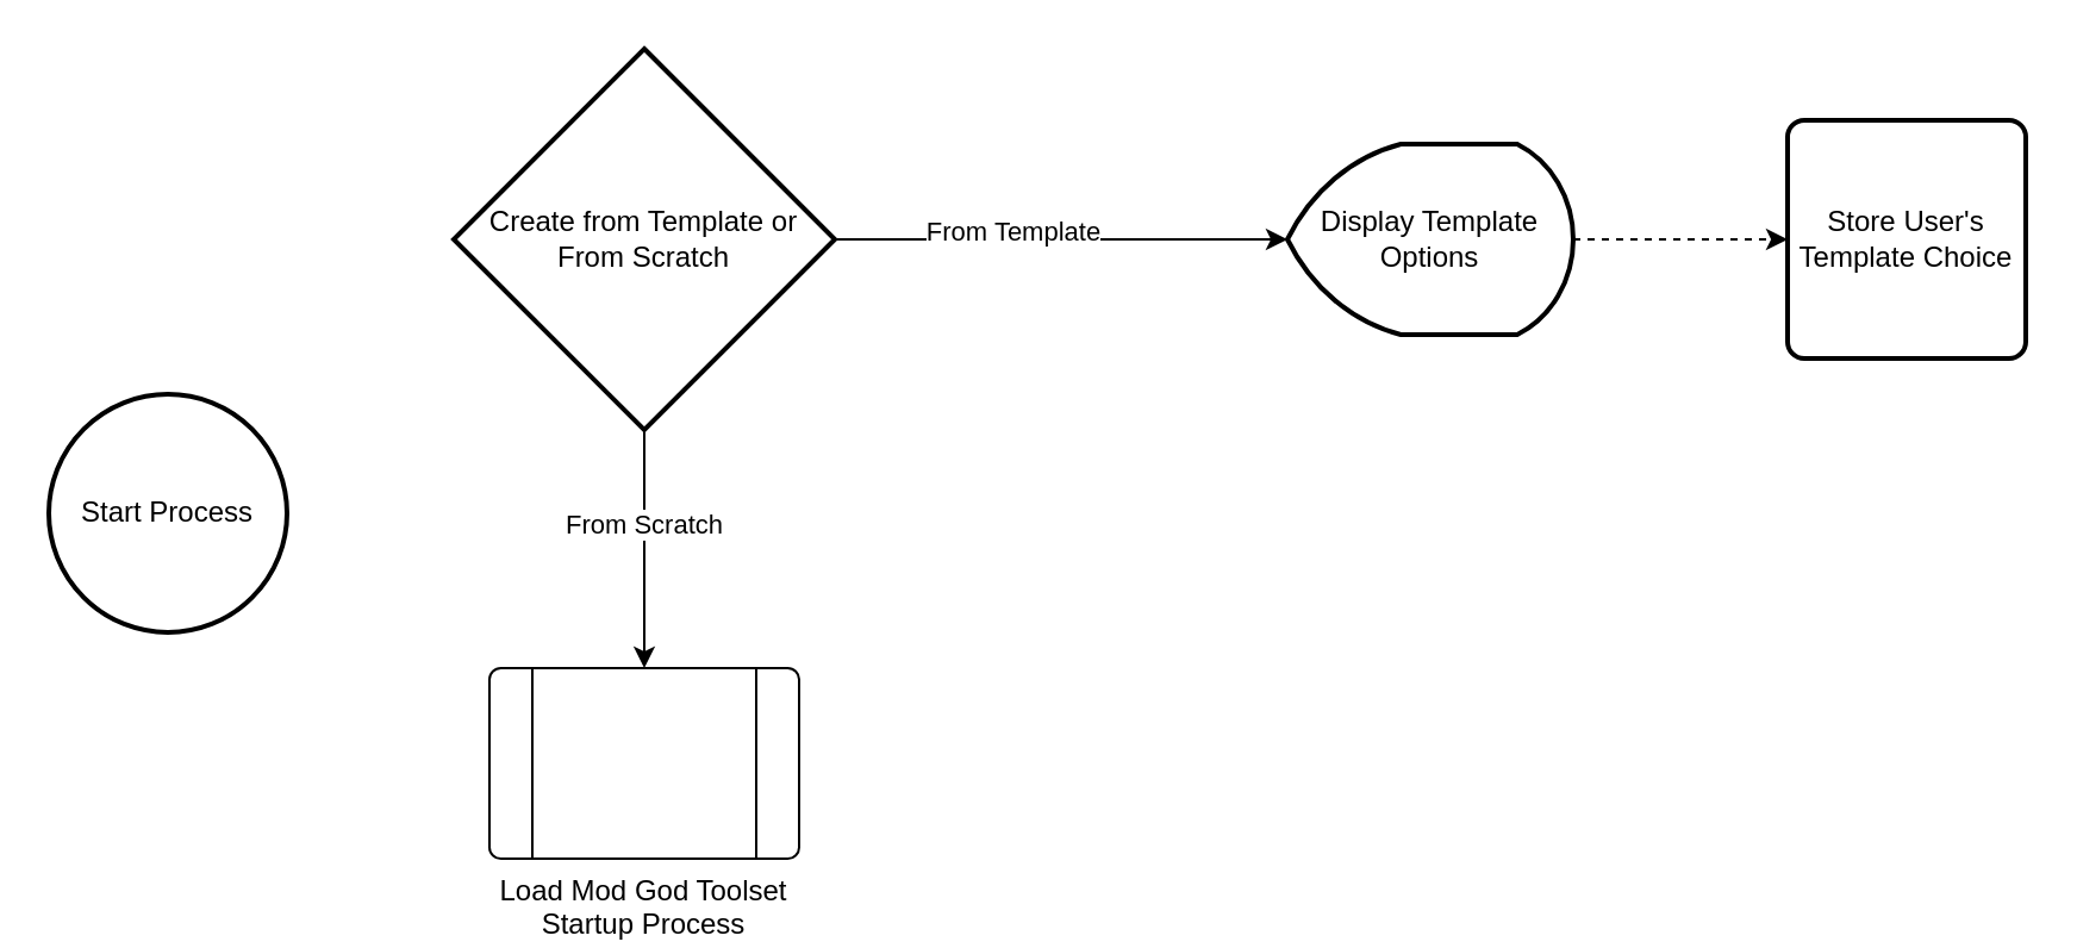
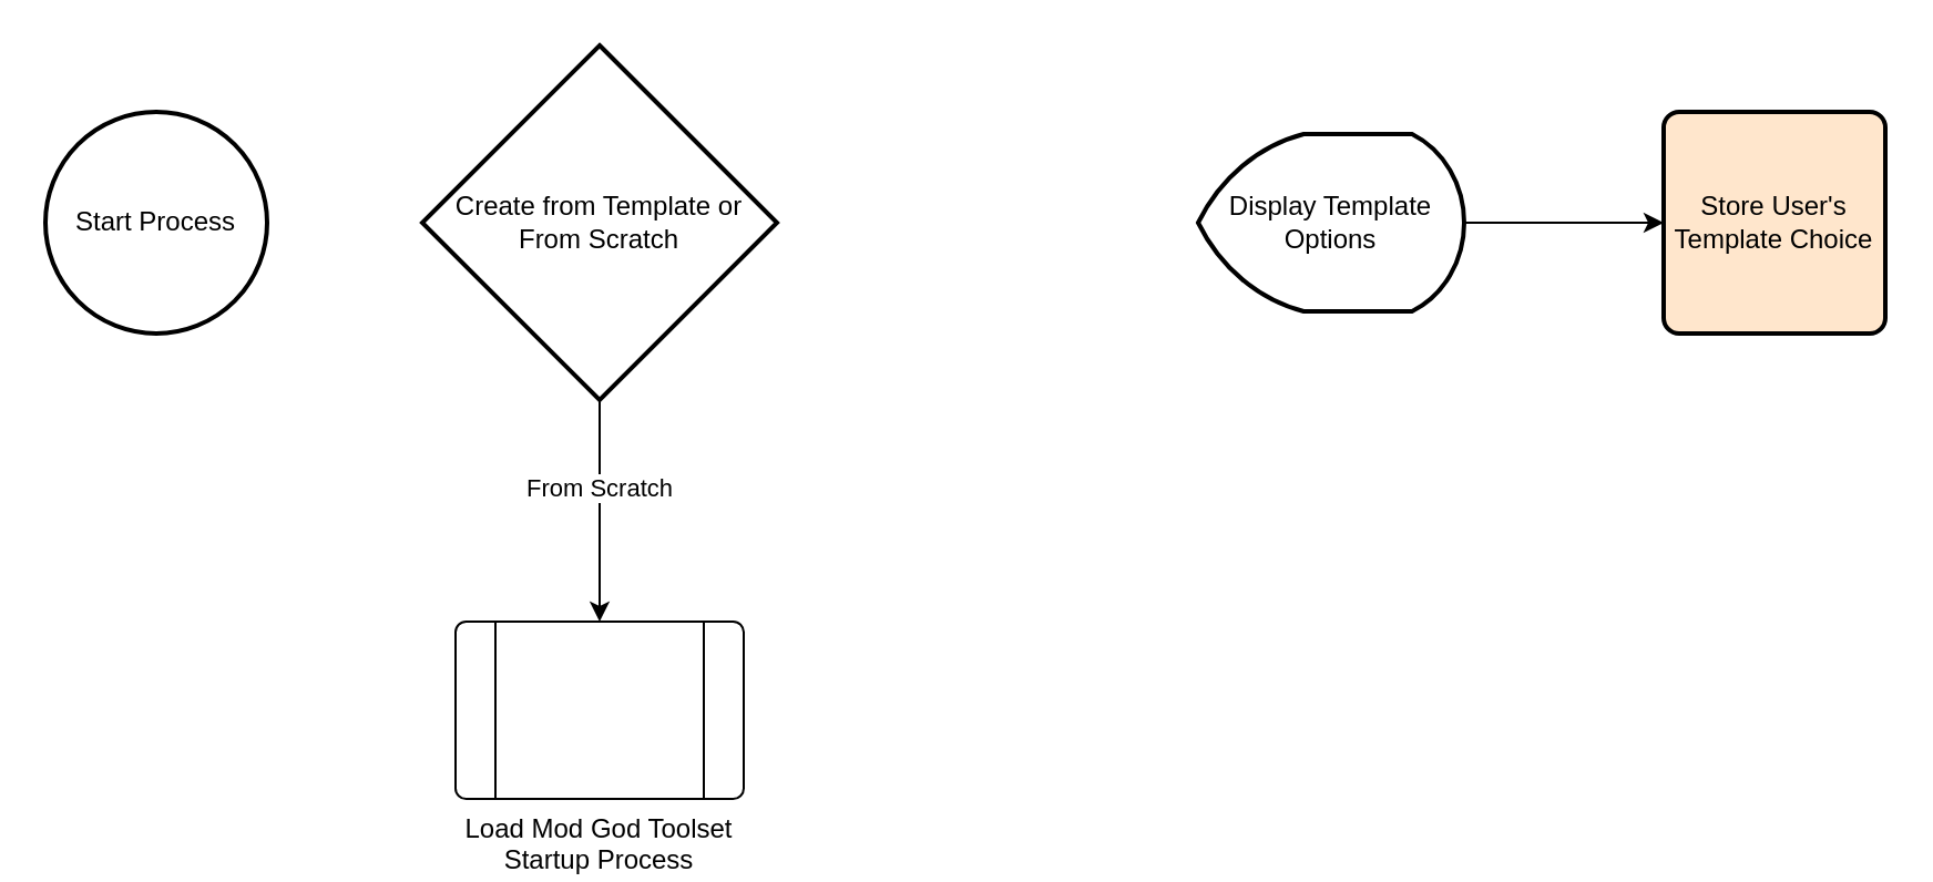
  <mxCell id="0" />
  <mxCell id="1" parent="0" />
- <mxCell id="2" value="Start Process" style="strokeWidth=2;html=1;shape=mxgraph.flowchart.start_2;whiteSpace=wrap;" parent="1" vertex="1"><mxGeometry x="20" y="165" width="100" height="100" as="geometry" /></mxCell>
- <mxCell id="3" style="edgeStyle=orthogonalEdgeStyle;rounded=0;orthogonalLoop=1;jettySize=auto;html=1;exitX=1;exitY=0.5;exitDx=0;exitDy=0;exitPerimeter=0;" parent="1" source="7" target="9" edge="1"><mxGeometry relative="1" as="geometry" /></mxCell>
- <mxCell id="4" value="From Template" style="edgeLabel;html=1;align=center;verticalAlign=middle;resizable=0;points=[];" parent="3" vertex="1" connectable="0"><mxGeometry x="-0.221" y="4" relative="1" as="geometry"><mxPoint as="offset" /></mxGeometry></mxCell>
+ <mxCell id="2" value="Start Process" style="strokeWidth=2;html=1;shape=mxgraph.flowchart.start_2;whiteSpace=wrap;" parent="1" vertex="1"><mxGeometry x="20" y="50" width="100" height="100" as="geometry" /></mxCell>
  <mxCell id="5" style="edgeStyle=orthogonalEdgeStyle;rounded=0;orthogonalLoop=1;jettySize=auto;html=1;exitX=0.5;exitY=1;exitDx=0;exitDy=0;exitPerimeter=0;entryX=0.5;entryY=0;entryDx=0;entryDy=0;" parent="1" source="7" target="11" edge="1"><mxGeometry relative="1" as="geometry" /></mxCell>
  <mxCell id="6" value="From Scratch" style="edgeLabel;html=1;align=center;verticalAlign=middle;resizable=0;points=[];" parent="5" vertex="1" connectable="0"><mxGeometry x="-0.22" y="-1" relative="1" as="geometry"><mxPoint as="offset" /></mxGeometry></mxCell>
  <mxCell id="7" value="Create from Template or&lt;br&gt;From Scratch" style="strokeWidth=2;html=1;shape=mxgraph.flowchart.decision;whiteSpace=wrap;" parent="1" vertex="1"><mxGeometry x="190" y="20" width="160" height="160" as="geometry" /></mxCell>
- <mxCell id="8" style="edgeStyle=orthogonalEdgeStyle;rounded=0;orthogonalLoop=1;jettySize=auto;html=1;entryX=0;entryY=0.5;entryDx=0;entryDy=0;dashed=1;" parent="1" source="9" target="12" edge="1"><mxGeometry relative="1" as="geometry" /></mxCell>
+ <mxCell id="8" style="edgeStyle=orthogonalEdgeStyle;rounded=0;orthogonalLoop=1;jettySize=auto;html=1;entryX=0;entryY=0.5;entryDx=0;entryDy=0;" parent="1" source="9" target="12" edge="1"><mxGeometry relative="1" as="geometry" /></mxCell>
  <mxCell id="9" value="Display Template Options" style="strokeWidth=2;html=1;shape=mxgraph.flowchart.display;whiteSpace=wrap;" parent="1" vertex="1"><mxGeometry x="540" y="60" width="120" height="80" as="geometry" /></mxCell>
  <mxCell id="10" style="edgeStyle=orthogonalEdgeStyle;rounded=0;orthogonalLoop=1;jettySize=auto;html=1;exitX=0.5;exitY=1;exitDx=0;exitDy=0;exitPerimeter=0;" parent="1" source="7" target="7" edge="1"><mxGeometry relative="1" as="geometry" /></mxCell>
  <mxCell id="11" value="Load Mod God Toolset Startup Process&lt;br&gt;" style="verticalLabelPosition=bottom;verticalAlign=top;html=1;shape=process;whiteSpace=wrap;rounded=1;size=0.14;arcSize=6;" parent="1" vertex="1"><mxGeometry x="205" y="280" width="130" height="80" as="geometry" /></mxCell>
- <mxCell id="12" value="Store User's Template Choice" style="rounded=1;whiteSpace=wrap;html=1;absoluteArcSize=1;arcSize=14;strokeWidth=2;" parent="1" vertex="1"><mxGeometry x="750" y="50" width="100" height="100" as="geometry" /></mxCell>
+ <mxCell id="12" value="Store User's Template Choice" style="rounded=1;whiteSpace=wrap;html=1;absoluteArcSize=1;arcSize=14;strokeWidth=2;fillColor=#ffe6cc;" parent="1" vertex="1"><mxGeometry x="750" y="50" width="100" height="100" as="geometry" /></mxCell>
